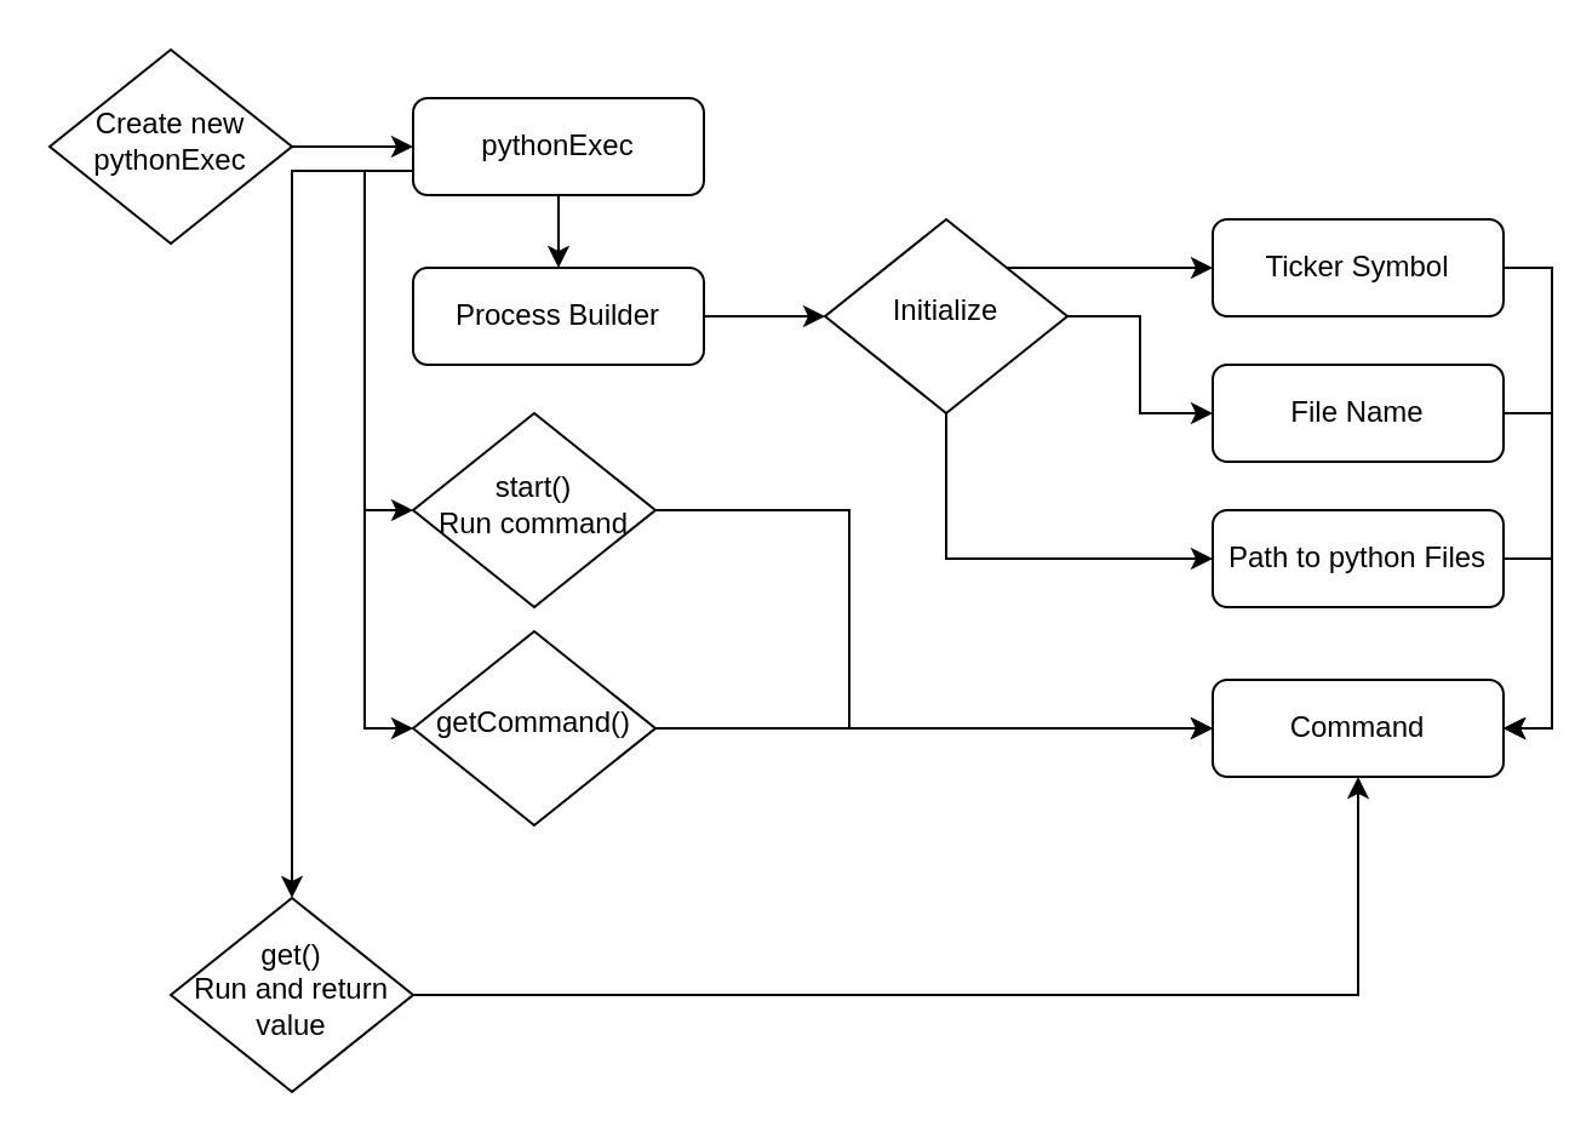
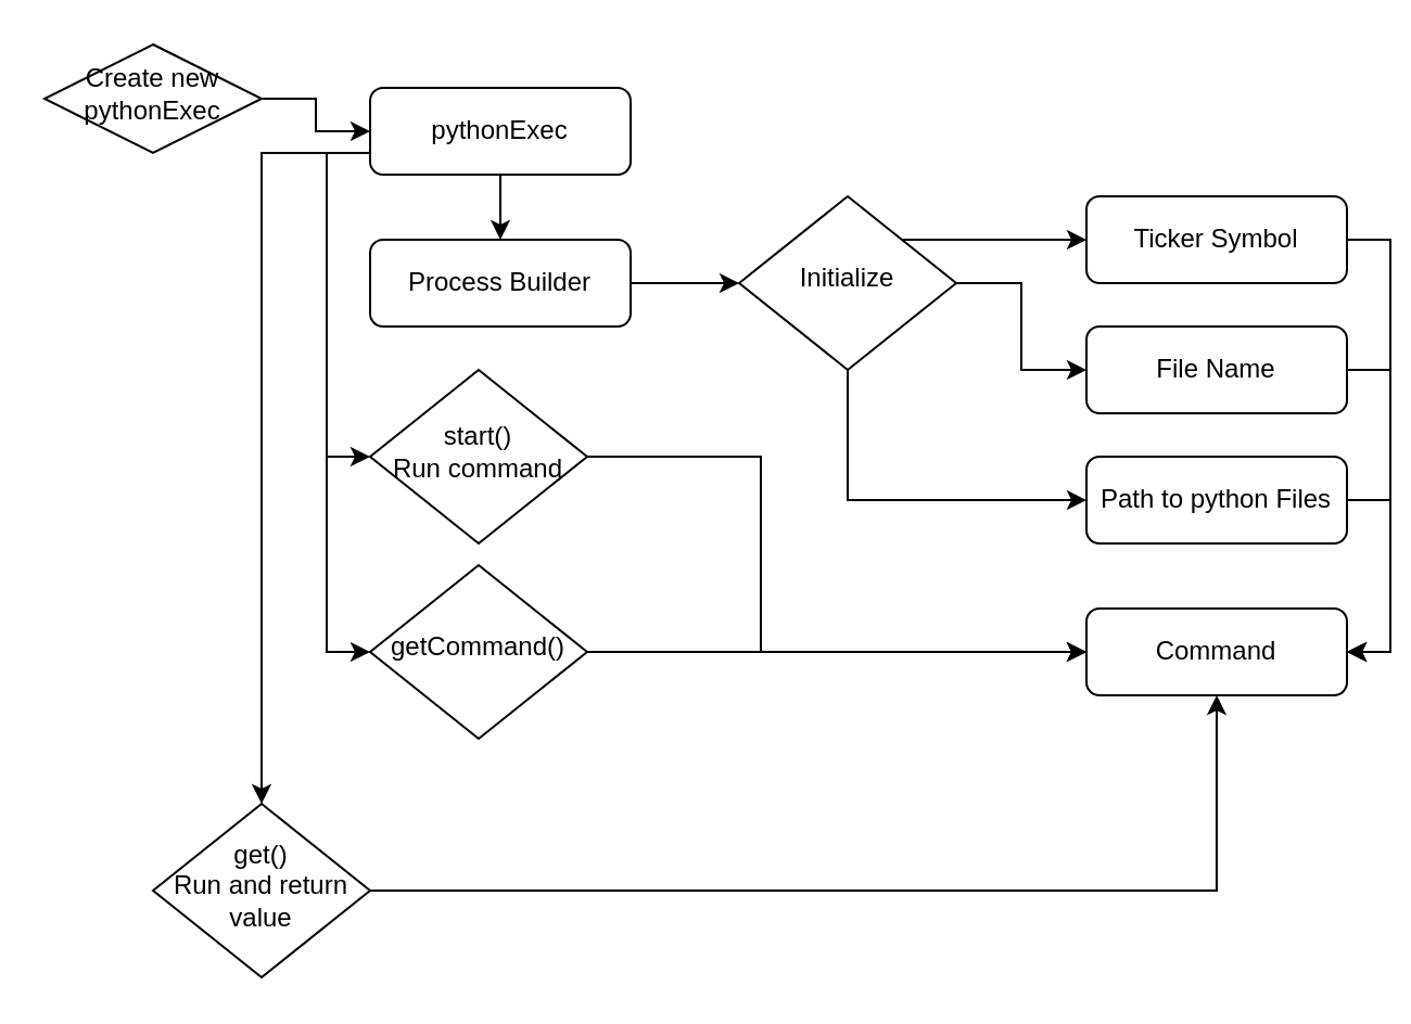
  <mxCell id="0" />
  <mxCell id="1" parent="0" />
  <mxCell id="2" style="edgeStyle=orthogonalEdgeStyle;rounded=0;orthogonalLoop=1;jettySize=auto;html=1;exitX=1;exitY=0.5;exitDx=0;exitDy=0;entryX=0;entryY=0.5;entryDx=0;entryDy=0;" edge="1" parent="1" source="3" target="25"><mxGeometry relative="1" as="geometry" /></mxCell>
- <mxCell id="3" value="Create new&lt;div&gt;pythonExec&lt;/div&gt;" style="rhombus;whiteSpace=wrap;html=1;shadow=0;fontFamily=Helvetica;fontSize=12;align=center;strokeWidth=1;spacing=6;spacingTop=-4;" parent="1" vertex="1"><mxGeometry x="20" y="20" width="100" height="80" as="geometry" /></mxCell>
+ <mxCell id="3" value="Create new&lt;div&gt;pythonExec&lt;/div&gt;" style="rhombus;whiteSpace=wrap;html=1;shadow=0;fontFamily=Helvetica;fontSize=12;align=center;strokeWidth=1;spacing=6;spacingTop=-4;" parent="1" vertex="1"><mxGeometry x="20" y="20" width="100" height="50" as="geometry" /></mxCell>
  <mxCell id="4" style="edgeStyle=orthogonalEdgeStyle;rounded=0;orthogonalLoop=1;jettySize=auto;html=1;exitX=1;exitY=0.5;exitDx=0;exitDy=0;entryX=0;entryY=0.5;entryDx=0;entryDy=0;" edge="1" parent="1" source="5" target="13"><mxGeometry relative="1" as="geometry"><mxPoint x="340" y="170.069" as="targetPoint" /></mxGeometry></mxCell>
  <mxCell id="5" value="Process Builder" style="rounded=1;whiteSpace=wrap;html=1;fontSize=12;glass=0;strokeWidth=1;shadow=0;" parent="1" vertex="1"><mxGeometry x="170" y="110" width="120" height="40" as="geometry" /></mxCell>
  <mxCell id="6" style="edgeStyle=orthogonalEdgeStyle;rounded=0;orthogonalLoop=1;jettySize=auto;html=1;exitX=1;exitY=0.5;exitDx=0;exitDy=0;entryX=0.5;entryY=1;entryDx=0;entryDy=0;" edge="1" parent="1" source="7" target="20"><mxGeometry relative="1" as="geometry" /></mxCell>
  <mxCell id="7" value="get()&lt;div&gt;Run and return&lt;/div&gt;&lt;div&gt;value&lt;/div&gt;" style="rhombus;whiteSpace=wrap;html=1;shadow=0;fontFamily=Helvetica;fontSize=12;align=center;strokeWidth=1;spacing=6;spacingTop=-4;" parent="1" vertex="1"><mxGeometry x="70" y="370" width="100" height="80" as="geometry" /></mxCell>
  <mxCell id="8" style="edgeStyle=orthogonalEdgeStyle;rounded=0;orthogonalLoop=1;jettySize=auto;html=1;exitX=1;exitY=0.5;exitDx=0;exitDy=0;entryX=1;entryY=0.5;entryDx=0;entryDy=0;" edge="1" parent="1" source="9" target="20"><mxGeometry relative="1" as="geometry"><mxPoint x="630" y="330" as="targetPoint" /></mxGeometry></mxCell>
  <mxCell id="9" value="File Name" style="rounded=1;whiteSpace=wrap;html=1;fontSize=12;glass=0;strokeWidth=1;shadow=0;" vertex="1" parent="1"><mxGeometry x="500" y="150" width="120" height="40" as="geometry" /></mxCell>
  <mxCell id="10" style="edgeStyle=orthogonalEdgeStyle;rounded=0;orthogonalLoop=1;jettySize=auto;html=1;exitX=1;exitY=0.5;exitDx=0;exitDy=0;entryX=0;entryY=0.5;entryDx=0;entryDy=0;" edge="1" parent="1" source="13" target="9"><mxGeometry relative="1" as="geometry" /></mxCell>
  <mxCell id="11" style="edgeStyle=orthogonalEdgeStyle;rounded=0;orthogonalLoop=1;jettySize=auto;html=1;exitX=1;exitY=0;exitDx=0;exitDy=0;entryX=0;entryY=0.5;entryDx=0;entryDy=0;" edge="1" parent="1" source="13" target="17"><mxGeometry relative="1" as="geometry"><mxPoint x="480" y="110" as="targetPoint" /></mxGeometry></mxCell>
  <mxCell id="12" style="edgeStyle=orthogonalEdgeStyle;rounded=0;orthogonalLoop=1;jettySize=auto;html=1;exitX=0.5;exitY=1;exitDx=0;exitDy=0;entryX=0;entryY=0.5;entryDx=0;entryDy=0;" edge="1" parent="1" source="13" target="19"><mxGeometry relative="1" as="geometry"><mxPoint x="480" y="250" as="targetPoint" /></mxGeometry></mxCell>
  <mxCell id="13" value="Initialize" style="rhombus;whiteSpace=wrap;html=1;shadow=0;fontFamily=Helvetica;fontSize=12;align=center;strokeWidth=1;spacing=6;spacingTop=-4;" vertex="1" parent="1"><mxGeometry x="340" y="90" width="100" height="80" as="geometry" /></mxCell>
  <mxCell id="14" style="edgeStyle=orthogonalEdgeStyle;rounded=0;orthogonalLoop=1;jettySize=auto;html=1;exitX=1;exitY=0.5;exitDx=0;exitDy=0;entryX=0;entryY=0.5;entryDx=0;entryDy=0;" edge="1" parent="1" source="15" target="20"><mxGeometry relative="1" as="geometry"><Array as="points"><mxPoint x="350" y="210" /><mxPoint x="350" y="300" /></Array></mxGeometry></mxCell>
  <mxCell id="15" value="start()&lt;div&gt;Run command&lt;/div&gt;" style="rhombus;whiteSpace=wrap;html=1;shadow=0;fontFamily=Helvetica;fontSize=12;align=center;strokeWidth=1;spacing=6;spacingTop=-4;" vertex="1" parent="1"><mxGeometry x="170" y="170" width="100" height="80" as="geometry" /></mxCell>
  <mxCell id="16" style="edgeStyle=orthogonalEdgeStyle;rounded=0;orthogonalLoop=1;jettySize=auto;html=1;exitX=1;exitY=0.5;exitDx=0;exitDy=0;entryX=1;entryY=0.5;entryDx=0;entryDy=0;" edge="1" parent="1" source="17" target="20"><mxGeometry relative="1" as="geometry"><mxPoint x="650" y="340" as="targetPoint" /></mxGeometry></mxCell>
  <mxCell id="17" value="Ticker Symbol" style="rounded=1;whiteSpace=wrap;html=1;fontSize=12;glass=0;strokeWidth=1;shadow=0;" vertex="1" parent="1"><mxGeometry x="500" y="90" width="120" height="40" as="geometry" /></mxCell>
  <mxCell id="18" style="edgeStyle=orthogonalEdgeStyle;rounded=0;orthogonalLoop=1;jettySize=auto;html=1;exitX=1;exitY=0.5;exitDx=0;exitDy=0;entryX=1;entryY=0.5;entryDx=0;entryDy=0;" edge="1" parent="1" source="19" target="20"><mxGeometry relative="1" as="geometry"><mxPoint x="600" y="320" as="targetPoint" /></mxGeometry></mxCell>
  <mxCell id="19" value="Path to python Files" style="rounded=1;whiteSpace=wrap;html=1;fontSize=12;glass=0;strokeWidth=1;shadow=0;" vertex="1" parent="1"><mxGeometry x="500" y="210" width="120" height="40" as="geometry" /></mxCell>
  <mxCell id="20" value="Command" style="rounded=1;whiteSpace=wrap;html=1;fontSize=12;glass=0;strokeWidth=1;shadow=0;" vertex="1" parent="1"><mxGeometry x="500" y="280" width="120" height="40" as="geometry" /></mxCell>
  <mxCell id="21" style="edgeStyle=orthogonalEdgeStyle;rounded=0;orthogonalLoop=1;jettySize=auto;html=1;exitX=0.5;exitY=1;exitDx=0;exitDy=0;entryX=0.5;entryY=0;entryDx=0;entryDy=0;" edge="1" parent="1" source="25" target="5"><mxGeometry relative="1" as="geometry" /></mxCell>
  <mxCell id="22" style="edgeStyle=orthogonalEdgeStyle;rounded=0;orthogonalLoop=1;jettySize=auto;html=1;exitX=0;exitY=0.75;exitDx=0;exitDy=0;entryX=0.5;entryY=0;entryDx=0;entryDy=0;" edge="1" parent="1" source="25" target="7"><mxGeometry relative="1" as="geometry"><mxPoint x="110" y="300" as="targetPoint" /></mxGeometry></mxCell>
  <mxCell id="23" style="edgeStyle=orthogonalEdgeStyle;rounded=0;orthogonalLoop=1;jettySize=auto;html=1;exitX=0;exitY=0.75;exitDx=0;exitDy=0;entryX=0;entryY=0.5;entryDx=0;entryDy=0;" edge="1" parent="1" source="25" target="15"><mxGeometry relative="1" as="geometry" /></mxCell>
  <mxCell id="24" style="edgeStyle=orthogonalEdgeStyle;rounded=0;orthogonalLoop=1;jettySize=auto;html=1;exitX=0;exitY=0.75;exitDx=0;exitDy=0;entryX=0;entryY=0.5;entryDx=0;entryDy=0;" edge="1" parent="1" source="25" target="27"><mxGeometry relative="1" as="geometry"><mxPoint x="140" y="230" as="targetPoint" /></mxGeometry></mxCell>
  <mxCell id="25" value="pythonExec" style="rounded=1;whiteSpace=wrap;html=1;fontSize=12;glass=0;strokeWidth=1;shadow=0;" vertex="1" parent="1"><mxGeometry x="170" y="40" width="120" height="40" as="geometry" /></mxCell>
  <mxCell id="26" style="edgeStyle=orthogonalEdgeStyle;rounded=0;orthogonalLoop=1;jettySize=auto;html=1;exitX=1;exitY=0.5;exitDx=0;exitDy=0;entryX=0;entryY=0.5;entryDx=0;entryDy=0;" edge="1" parent="1" source="27" target="20"><mxGeometry relative="1" as="geometry" /></mxCell>
  <mxCell id="27" value="getCommand()" style="rhombus;whiteSpace=wrap;html=1;shadow=0;fontFamily=Helvetica;fontSize=12;align=center;strokeWidth=1;spacing=6;spacingTop=-4;" vertex="1" parent="1"><mxGeometry x="170" y="260" width="100" height="80" as="geometry" /></mxCell>
